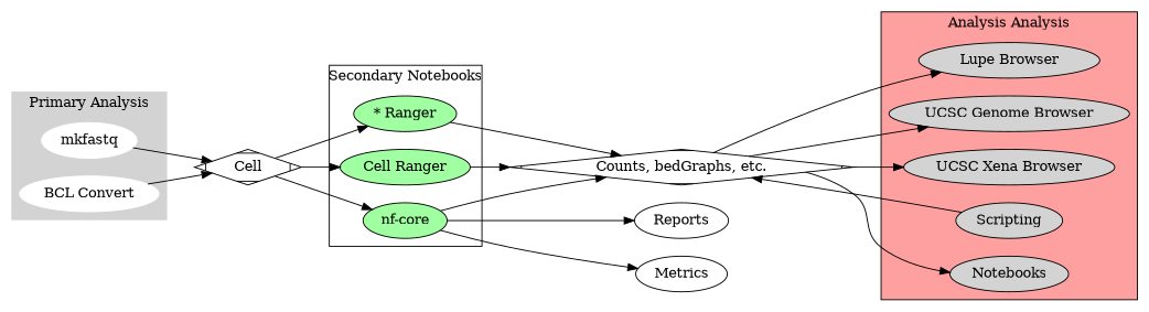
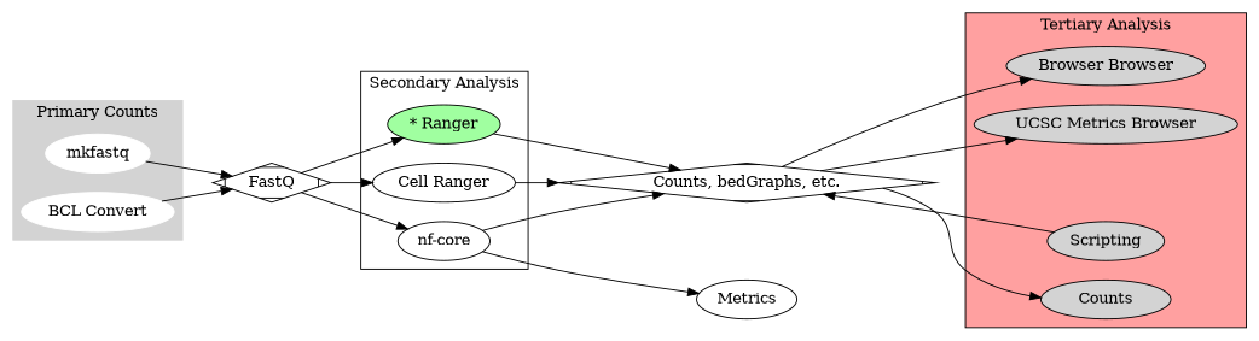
  digraph {
    rankdir=LR
    node [style=filled]
-   "nf-core" [fillcolor="#00ff005f"]
-   "Cell Ranger" [fillcolor="#00ff005f"]
+   "nf-core" [fillcolor=white]
+   "Cell Ranger" [fillcolor=white]
    "* Ranger" [fillcolor="#00ff005f"]
    mkfastq [color=white]
    "BCL Convert" [color=white]
-   "Lupe Browser"
-   "UCSC Genome Browser"
-   "UCSC Xena Browser"
+   "Lupe Browser" [label="Browser Browser"]
+   "UCSC Genome Browser" [label="UCSC Metrics Browser"]
    Scripting
-   Notebooks
+   Notebooks [label=Counts]
    "Counts, bedGraphs, etc." [shape=Mdiamond style=""]
-   Reports [style=""]
    Metrics [style=""]
-   FastQ [shape=Mdiamond label=Cell style=""]
+   FastQ [shape=Mdiamond style=""]
    subgraph cluster_1 {
-     label="Secondary Notebooks"
+     label="Secondary Analysis"
      "nf-core"
      "Cell Ranger"
      "* Ranger"
    }
    subgraph cluster_2 {
      color=lightgrey
-     label="Primary Analysis"
+     label="Primary Counts"
      style=filled
      mkfastq
      "BCL Convert"
    }
    subgraph cluster_3 {
      bgcolor="#ff00005f"
-     label="Analysis Analysis"
+     label="Tertiary Analysis"
      "Lupe Browser"
      "UCSC Genome Browser"
-     "UCSC Xena Browser"
      Scripting
      Notebooks
    }
    "nf-core" -> "Counts, bedGraphs, etc."
-   "nf-core" -> Reports
    "nf-core" -> Metrics
    "Cell Ranger" -> "Counts, bedGraphs, etc."
    "* Ranger" -> "Counts, bedGraphs, etc."
    mkfastq -> FastQ
    "BCL Convert" -> FastQ
    Scripting -> "Counts, bedGraphs, etc."
    "Counts, bedGraphs, etc." -> "Lupe Browser"
    "Counts, bedGraphs, etc." -> "UCSC Genome Browser"
-   "Counts, bedGraphs, etc." -> "UCSC Xena Browser"
    "Counts, bedGraphs, etc." -> Notebooks
    FastQ -> "nf-core"
    FastQ -> "Cell Ranger"
    FastQ -> "* Ranger"
  }
